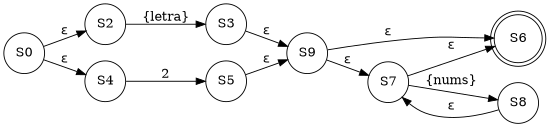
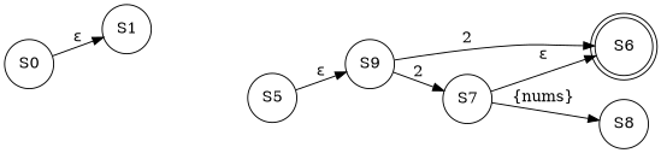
  digraph {
    rankdir=LR
    node [shape=circle]
    n1 [label=S0]
-   n2 [label=S2]
-   n3 [label=S4]
-   n4 [label=S3]
+   n2 [label=S1]
    n5 [label=S5]
    n6 [label=S9]
    n7 [label=S6 shape=doublecircle]
    n8 [label=S7]
    n9 [label=S8]
    n1 -> n2 [label="ε"]
-   n1 -> n3 [label="ε"]
-   n2 -> n4 [label="{letra}"]
-   n3 -> n5 [label=2]
-   n4 -> n6 [label="ε"]
    n5 -> n6 [label="ε"]
-   n6 -> n7 [label="ε"]
-   n6 -> n8 [label="ε"]
+   n6 -> n7 [label=2]
+   n6 -> n8 [label=2]
    n8 -> n7 [label="ε"]
    n8 -> n9 [label="{nums}"]
-   n9 -> n8 [label="ε"]
  }
